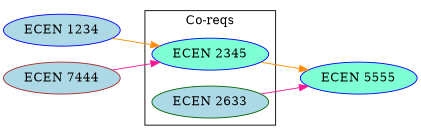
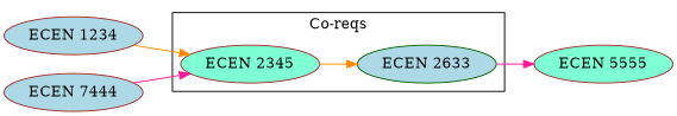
  digraph {
    rankdir=LR
    node [color=blue fillcolor=lightblue style=filled]
    edge [color=darkorange]
-   "ECEN 2345" [fillcolor=aquamarine]
+   "ECEN 2345" [color=brown fillcolor=aquamarine]
    n2 [color=darkgreen label="ECEN 2633"]
-   "ECEN 5555" [fillcolor=aquamarine]
-   "ECEN 1234"
+   "ECEN 5555" [color=brown fillcolor=aquamarine]
+   "ECEN 1234" [color=brown]
    n5 [color=brown label="ECEN 7444"]
    subgraph cluster_1 {
      label="Co-reqs"
      "ECEN 2345"
      n2
    }
-   "ECEN 2345" -> "ECEN 5555"
+   "ECEN 2345" -> n2
    n2 -> "ECEN 5555" [color=deeppink]
    "ECEN 1234" -> "ECEN 2345"
    n5 -> "ECEN 2345" [color=deeppink]
  }
